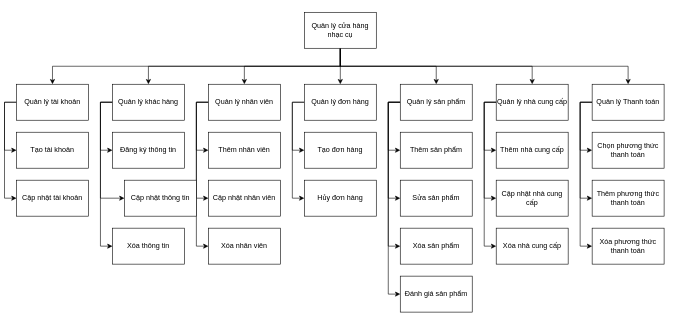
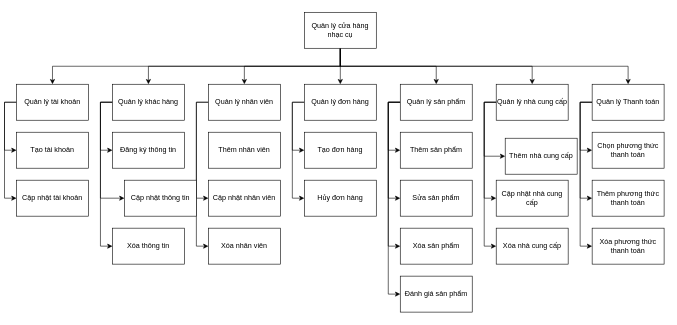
  <mxCell id="0" />
  <mxCell id="1" parent="0" />
  <mxCell id="2" style="edgeStyle=orthogonalEdgeStyle;rounded=0;orthogonalLoop=1;jettySize=auto;html=1;exitX=0.5;exitY=1;exitDx=0;exitDy=0;entryX=0.5;entryY=0;entryDx=0;entryDy=0;" edge="1" parent="1" source="9" target="32"><mxGeometry relative="1" as="geometry" /></mxCell>
  <mxCell id="3" style="edgeStyle=orthogonalEdgeStyle;rounded=0;orthogonalLoop=1;jettySize=auto;html=1;exitX=0.5;exitY=1;exitDx=0;exitDy=0;" edge="1" parent="1" source="9" target="17"><mxGeometry relative="1" as="geometry" /></mxCell>
  <mxCell id="4" style="edgeStyle=orthogonalEdgeStyle;rounded=0;orthogonalLoop=1;jettySize=auto;html=1;exitX=0.5;exitY=1;exitDx=0;exitDy=0;" edge="1" parent="1" source="9" target="21"><mxGeometry relative="1" as="geometry" /></mxCell>
  <mxCell id="5" style="edgeStyle=orthogonalEdgeStyle;rounded=0;orthogonalLoop=1;jettySize=auto;html=1;exitX=0.5;exitY=1;exitDx=0;exitDy=0;" edge="1" parent="1" source="9" target="50"><mxGeometry relative="1" as="geometry" /></mxCell>
  <mxCell id="6" style="edgeStyle=orthogonalEdgeStyle;rounded=0;orthogonalLoop=1;jettySize=auto;html=1;exitX=0.5;exitY=1;exitDx=0;exitDy=0;" edge="1" parent="1" source="9" target="29"><mxGeometry relative="1" as="geometry" /></mxCell>
  <mxCell id="7" style="edgeStyle=orthogonalEdgeStyle;rounded=0;orthogonalLoop=1;jettySize=auto;html=1;exitX=0.5;exitY=1;exitDx=0;exitDy=0;entryX=0.5;entryY=0;entryDx=0;entryDy=0;" edge="1" parent="1" source="9" target="25"><mxGeometry relative="1" as="geometry" /></mxCell>
  <mxCell id="8" style="edgeStyle=orthogonalEdgeStyle;rounded=0;orthogonalLoop=1;jettySize=auto;html=1;exitX=0.5;exitY=1;exitDx=0;exitDy=0;" edge="1" parent="1" source="9" target="12"><mxGeometry relative="1" as="geometry" /></mxCell>
  <mxCell id="9" value="Quản lý cửa hàng nhạc cụ" style="rounded=0;whiteSpace=wrap;html=1;" vertex="1" parent="1"><mxGeometry x="500" y="20" width="120" height="60" as="geometry" /></mxCell>
  <mxCell id="10" style="edgeStyle=orthogonalEdgeStyle;rounded=0;orthogonalLoop=1;jettySize=auto;html=1;exitX=0;exitY=0.5;exitDx=0;exitDy=0;entryX=0;entryY=0.5;entryDx=0;entryDy=0;" edge="1" parent="1" source="12" target="39"><mxGeometry relative="1" as="geometry" /></mxCell>
  <mxCell id="11" style="edgeStyle=orthogonalEdgeStyle;rounded=0;orthogonalLoop=1;jettySize=auto;html=1;exitX=0;exitY=0.5;exitDx=0;exitDy=0;entryX=0;entryY=0.5;entryDx=0;entryDy=0;" edge="1" parent="1" source="12" target="38"><mxGeometry relative="1" as="geometry" /></mxCell>
  <mxCell id="12" value="Quản lý tài khoản" style="rounded=0;whiteSpace=wrap;html=1;" vertex="1" parent="1"><mxGeometry x="20" y="140" width="120" height="60" as="geometry" /></mxCell>
  <mxCell id="13" style="edgeStyle=orthogonalEdgeStyle;rounded=0;orthogonalLoop=1;jettySize=auto;html=1;exitX=0;exitY=0.5;exitDx=0;exitDy=0;entryX=0;entryY=0.5;entryDx=0;entryDy=0;" edge="1" parent="1" source="17" target="43"><mxGeometry relative="1" as="geometry" /></mxCell>
  <mxCell id="14" style="edgeStyle=orthogonalEdgeStyle;rounded=0;orthogonalLoop=1;jettySize=auto;html=1;exitX=0;exitY=0.5;exitDx=0;exitDy=0;entryX=0;entryY=0.5;entryDx=0;entryDy=0;" edge="1" parent="1" source="17" target="42"><mxGeometry relative="1" as="geometry" /></mxCell>
  <mxCell id="15" style="edgeStyle=orthogonalEdgeStyle;rounded=0;orthogonalLoop=1;jettySize=auto;html=1;exitX=0;exitY=0.5;exitDx=0;exitDy=0;entryX=0;entryY=0.5;entryDx=0;entryDy=0;" edge="1" parent="1" source="17" target="41"><mxGeometry relative="1" as="geometry" /></mxCell>
  <mxCell id="16" style="edgeStyle=orthogonalEdgeStyle;rounded=0;orthogonalLoop=1;jettySize=auto;html=1;exitX=0;exitY=0.5;exitDx=0;exitDy=0;entryX=0;entryY=0.5;entryDx=0;entryDy=0;" edge="1" parent="1" source="17" target="51"><mxGeometry relative="1" as="geometry" /></mxCell>
  <mxCell id="17" value="Quản lý sản phẩm" style="rounded=0;whiteSpace=wrap;html=1;" vertex="1" parent="1"><mxGeometry x="660" y="140" width="120" height="60" as="geometry" /></mxCell>
  <mxCell id="18" style="edgeStyle=orthogonalEdgeStyle;rounded=0;orthogonalLoop=1;jettySize=auto;html=1;exitX=0;exitY=0.5;exitDx=0;exitDy=0;entryX=0;entryY=0.5;entryDx=0;entryDy=0;" edge="1" parent="1" source="21" target="40"><mxGeometry relative="1" as="geometry" /></mxCell>
  <mxCell id="19" style="edgeStyle=orthogonalEdgeStyle;rounded=0;orthogonalLoop=1;jettySize=auto;html=1;exitX=0;exitY=0.5;exitDx=0;exitDy=0;entryX=0;entryY=0.5;entryDx=0;entryDy=0;" edge="1" parent="1" source="21" target="53"><mxGeometry relative="1" as="geometry" /></mxCell>
  <mxCell id="20" style="edgeStyle=orthogonalEdgeStyle;rounded=0;orthogonalLoop=1;jettySize=auto;html=1;exitX=0;exitY=0.5;exitDx=0;exitDy=0;entryX=0;entryY=0.5;entryDx=0;entryDy=0;" edge="1" parent="1" source="21" target="52"><mxGeometry relative="1" as="geometry" /></mxCell>
  <mxCell id="21" value="Quản lý nhà cung cấp" style="rounded=0;whiteSpace=wrap;html=1;" vertex="1" parent="1"><mxGeometry x="820" y="140" width="120" height="60" as="geometry" /></mxCell>
  <mxCell id="22" style="edgeStyle=orthogonalEdgeStyle;rounded=0;orthogonalLoop=1;jettySize=auto;html=1;exitX=0;exitY=0.5;exitDx=0;exitDy=0;entryX=0;entryY=0.5;entryDx=0;entryDy=0;" edge="1" parent="1" source="25" target="37"><mxGeometry relative="1" as="geometry" /></mxCell>
  <mxCell id="23" style="edgeStyle=orthogonalEdgeStyle;rounded=0;orthogonalLoop=1;jettySize=auto;html=1;exitX=0;exitY=0.5;exitDx=0;exitDy=0;entryX=0;entryY=0.5;entryDx=0;entryDy=0;" edge="1" parent="1" source="25" target="36"><mxGeometry relative="1" as="geometry" /></mxCell>
  <mxCell id="24" style="edgeStyle=orthogonalEdgeStyle;rounded=0;orthogonalLoop=1;jettySize=auto;html=1;exitX=0;exitY=0.5;exitDx=0;exitDy=0;entryX=0;entryY=0.5;entryDx=0;entryDy=0;" edge="1" parent="1" source="25" target="35"><mxGeometry relative="1" as="geometry" /></mxCell>
  <mxCell id="25" value="Quản lý khác hàng" style="rounded=0;whiteSpace=wrap;html=1;" vertex="1" parent="1"><mxGeometry x="180" y="140" width="120" height="60" as="geometry" /></mxCell>
- <mxCell id="26" style="edgeStyle=orthogonalEdgeStyle;rounded=0;orthogonalLoop=1;jettySize=auto;html=1;exitX=0;exitY=0.5;exitDx=0;exitDy=0;entryX=0;entryY=0.5;entryDx=0;entryDy=0;" edge="1" parent="1" source="29" target="34"><mxGeometry relative="1" as="geometry" /></mxCell>
  <mxCell id="27" style="edgeStyle=orthogonalEdgeStyle;rounded=0;orthogonalLoop=1;jettySize=auto;html=1;exitX=0;exitY=0.5;exitDx=0;exitDy=0;entryX=0;entryY=0.5;entryDx=0;entryDy=0;" edge="1" parent="1" source="29" target="33"><mxGeometry relative="1" as="geometry" /></mxCell>
  <mxCell id="28" style="edgeStyle=orthogonalEdgeStyle;rounded=0;orthogonalLoop=1;jettySize=auto;html=1;exitX=0;exitY=0.5;exitDx=0;exitDy=0;entryX=0;entryY=0.5;entryDx=0;entryDy=0;" edge="1" parent="1" source="29" target="46"><mxGeometry relative="1" as="geometry" /></mxCell>
  <mxCell id="29" value="Quản lý nhân viên" style="rounded=0;whiteSpace=wrap;html=1;" vertex="1" parent="1"><mxGeometry x="340" y="140" width="120" height="60" as="geometry" /></mxCell>
  <mxCell id="30" style="edgeStyle=orthogonalEdgeStyle;rounded=0;orthogonalLoop=1;jettySize=auto;html=1;exitX=0;exitY=0.5;exitDx=0;exitDy=0;entryX=0;entryY=0.5;entryDx=0;entryDy=0;" edge="1" parent="1" source="32" target="45"><mxGeometry relative="1" as="geometry" /></mxCell>
  <mxCell id="31" style="edgeStyle=orthogonalEdgeStyle;rounded=0;orthogonalLoop=1;jettySize=auto;html=1;exitX=0;exitY=0.5;exitDx=0;exitDy=0;entryX=0;entryY=0.5;entryDx=0;entryDy=0;" edge="1" parent="1" source="32" target="44"><mxGeometry relative="1" as="geometry" /></mxCell>
  <mxCell id="32" value="Quản lý đơn hàng" style="rounded=0;whiteSpace=wrap;html=1;" vertex="1" parent="1"><mxGeometry x="500" y="140" width="120" height="60" as="geometry" /></mxCell>
  <mxCell id="33" value="Cập nhật nhân viên" style="rounded=0;whiteSpace=wrap;html=1;" vertex="1" parent="1"><mxGeometry x="340" y="300" width="120" height="60" as="geometry" /></mxCell>
  <mxCell id="34" value="Thêm nhân viên" style="rounded=0;whiteSpace=wrap;html=1;" vertex="1" parent="1"><mxGeometry x="340" y="220" width="120" height="60" as="geometry" /></mxCell>
  <mxCell id="35" value="Xóa thông tin" style="rounded=0;whiteSpace=wrap;html=1;" vertex="1" parent="1"><mxGeometry x="180" y="380" width="120" height="60" as="geometry" /></mxCell>
  <mxCell id="36" value="Cập nhật thông tin" style="rounded=0;whiteSpace=wrap;html=1;" vertex="1" parent="1"><mxGeometry x="200" y="300" width="120" height="60" as="geometry" /></mxCell>
  <mxCell id="37" value="Đăng ký thông tin" style="rounded=0;whiteSpace=wrap;html=1;" vertex="1" parent="1"><mxGeometry x="180" y="220" width="120" height="60" as="geometry" /></mxCell>
  <mxCell id="38" value="Cập nhật tài khoản" style="rounded=0;whiteSpace=wrap;html=1;" vertex="1" parent="1"><mxGeometry x="20" y="300" width="120" height="60" as="geometry" /></mxCell>
  <mxCell id="39" value="Tạo tài khoản" style="rounded=0;whiteSpace=wrap;html=1;" vertex="1" parent="1"><mxGeometry x="20" y="220" width="120" height="60" as="geometry" /></mxCell>
- <mxCell id="40" value="Thêm nhà cung cấp" style="rounded=0;whiteSpace=wrap;html=1;" vertex="1" parent="1"><mxGeometry x="820" y="220" width="120" height="60" as="geometry" /></mxCell>
+ <mxCell id="40" value="Thêm nhà cung cấp" style="rounded=0;whiteSpace=wrap;html=1;" vertex="1" parent="1"><mxGeometry x="835" y="230" width="120" height="60" as="geometry" /></mxCell>
  <mxCell id="41" value="Xóa sản phẩm" style="rounded=0;whiteSpace=wrap;html=1;" vertex="1" parent="1"><mxGeometry x="660" y="380" width="120" height="60" as="geometry" /></mxCell>
  <mxCell id="42" value="Sửa sản phẩm" style="rounded=0;whiteSpace=wrap;html=1;" vertex="1" parent="1"><mxGeometry x="660" y="300" width="120" height="60" as="geometry" /></mxCell>
  <mxCell id="43" value="Thêm sản phẩm" style="rounded=0;whiteSpace=wrap;html=1;" vertex="1" parent="1"><mxGeometry x="660" y="220" width="120" height="60" as="geometry" /></mxCell>
  <mxCell id="44" value="Hủy đơn hàng" style="rounded=0;whiteSpace=wrap;html=1;" vertex="1" parent="1"><mxGeometry x="500" y="300" width="120" height="60" as="geometry" /></mxCell>
  <mxCell id="45" value="Tạo đơn hàng" style="rounded=0;whiteSpace=wrap;html=1;" vertex="1" parent="1"><mxGeometry x="500" y="220" width="120" height="60" as="geometry" /></mxCell>
  <mxCell id="46" value="Xóa nhân viên" style="rounded=0;whiteSpace=wrap;html=1;" vertex="1" parent="1"><mxGeometry x="340" y="380" width="120" height="60" as="geometry" /></mxCell>
  <mxCell id="47" style="edgeStyle=orthogonalEdgeStyle;rounded=0;orthogonalLoop=1;jettySize=auto;html=1;exitX=0;exitY=0.5;exitDx=0;exitDy=0;entryX=0;entryY=0.5;entryDx=0;entryDy=0;" edge="1" parent="1" source="50" target="56"><mxGeometry relative="1" as="geometry" /></mxCell>
  <mxCell id="48" style="edgeStyle=orthogonalEdgeStyle;rounded=0;orthogonalLoop=1;jettySize=auto;html=1;exitX=0;exitY=0.5;exitDx=0;exitDy=0;entryX=0;entryY=0.5;entryDx=0;entryDy=0;" edge="1" parent="1" source="50" target="55"><mxGeometry relative="1" as="geometry" /></mxCell>
  <mxCell id="49" style="edgeStyle=orthogonalEdgeStyle;rounded=0;orthogonalLoop=1;jettySize=auto;html=1;exitX=0;exitY=0.5;exitDx=0;exitDy=0;entryX=0;entryY=0.5;entryDx=0;entryDy=0;" edge="1" parent="1" source="50" target="54"><mxGeometry relative="1" as="geometry" /></mxCell>
  <mxCell id="50" value="Quản lý Thanh toán" style="rounded=0;whiteSpace=wrap;html=1;" vertex="1" parent="1"><mxGeometry x="980" y="140" width="120" height="60" as="geometry" /></mxCell>
  <mxCell id="51" value="Đánh giá sản phẩm" style="rounded=0;whiteSpace=wrap;html=1;" vertex="1" parent="1"><mxGeometry x="660" y="460" width="120" height="60" as="geometry" /></mxCell>
  <mxCell id="52" value="Xóa nhà cung cấp" style="rounded=0;whiteSpace=wrap;html=1;" vertex="1" parent="1"><mxGeometry x="820" y="380" width="120" height="60" as="geometry" /></mxCell>
  <mxCell id="53" value="Cập nhật nhà cung cấp" style="rounded=0;whiteSpace=wrap;html=1;" vertex="1" parent="1"><mxGeometry x="820" y="300" width="120" height="60" as="geometry" /></mxCell>
  <mxCell id="54" value="Xóa phương thức thanh toán" style="rounded=0;whiteSpace=wrap;html=1;" vertex="1" parent="1"><mxGeometry x="980" y="380" width="120" height="60" as="geometry" /></mxCell>
  <mxCell id="55" value="Thêm phương thức thanh toán" style="rounded=0;whiteSpace=wrap;html=1;" vertex="1" parent="1"><mxGeometry x="980" y="300" width="120" height="60" as="geometry" /></mxCell>
  <mxCell id="56" value="Chọn phương thức thanh toán" style="rounded=0;whiteSpace=wrap;html=1;" vertex="1" parent="1"><mxGeometry x="980" y="220" width="120" height="60" as="geometry" /></mxCell>
